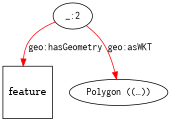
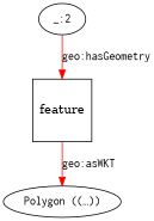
  digraph {
    fontname=courier
    edge [color=red]
    feature [fixedsize=false height=1 shape=box]
    n2 [label=<<font face="courier">_:2</font>>]
    n3 [label=<<font face="courier">Polygon ((…))</font>>]
    n2 -> feature [label=<<font face="courier">geo:hasGeometry</font>>]
-   n2 -> n3 [label=<<font face="courier">geo:asWKT</font>>]
+   feature -> n3 [label=<<font face="courier">geo:asWKT</font>>]
  }
